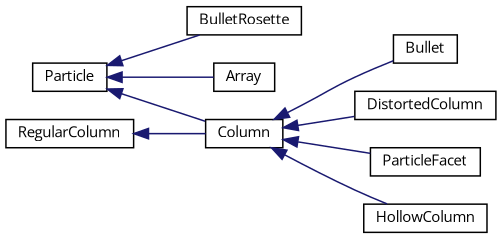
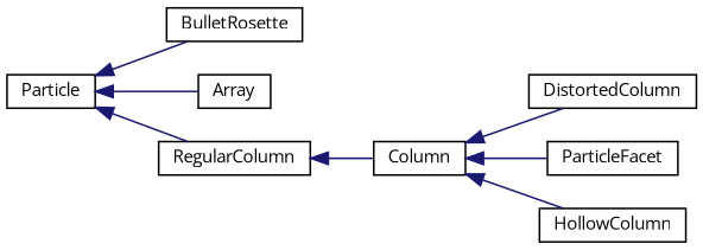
  digraph {
    fontname="Open Sans"
    rankdir=LR
    node [color=black fillcolor=white fontname="Open Sans" fontsize=10 shape=record style=filled]
    edge [color=midnightblue dir=back fontname="Open Sans" fontsize=10 labelfontname=Helvetica labelfontsize=10 style=solid]
    n1 [height=0.2 label=Particle width=0.4]
    n2 [height=0.2 label=BulletRosette width=0.4]
    n3 [height=0.2 label=Array width=0.4]
    n4 [height=0.2 label=Column width=0.4]
-   n5 [height=0.2 label=Bullet width=0.4]
    n6 [height=0.2 label=DistortedColumn width=0.4]
    n7 [height=0.2 label=ParticleFacet width=0.4]
    n8 [height=0.2 label=HollowColumn width=0.4]
    n9 [height=0.2 label=RegularColumn width=0.4]
    n1 -> n2
    n1 -> n3
-   n1 -> n4
-   n4 -> n5
+   n1 -> n9
    n4 -> n6
    n4 -> n7
    n4 -> n8
    n9 -> n4
  }
